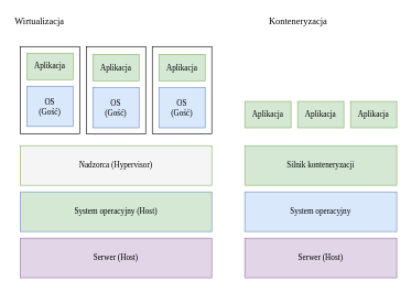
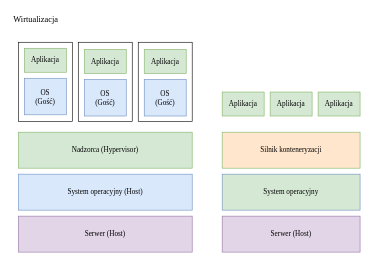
  <mxCell id="0" />
  <mxCell id="1" parent="0" />
  <mxCell id="2" value="" style="rounded=0;whiteSpace=wrap;html=1;" parent="1" vertex="1"><mxGeometry x="30" y="70" width="90" height="132" as="geometry" /></mxCell>
  <mxCell id="3" value="&lt;font face=&quot;Archia&quot;&gt;Aplikacja&lt;/font&gt;" style="rounded=0;whiteSpace=wrap;html=1;fillColor=#d5e8d4;strokeColor=#82b366;" parent="1" vertex="1"><mxGeometry x="40" y="80" width="70" height="40" as="geometry" /></mxCell>
  <mxCell id="4" value="&lt;font face=&quot;Archia&quot;&gt;OS&lt;br&gt;(Gość)&lt;/font&gt;" style="rounded=0;whiteSpace=wrap;html=1;fillColor=#dae8fc;strokeColor=#6c8ebf;" parent="1" vertex="1"><mxGeometry x="40" y="130" width="70" height="61" as="geometry" /></mxCell>
- <mxCell id="5" value="Nadzorca (Hypervisor)" style="rounded=0;whiteSpace=wrap;html=1;rotation=0;fontFamily=Archia;fillColor=#f5f5f5;strokeColor=#82b366;" parent="1" vertex="1"><mxGeometry x="30" y="220" width="290" height="60" as="geometry" /></mxCell>
- <mxCell id="6" value="System operacyjny (Host)" style="rounded=0;whiteSpace=wrap;html=1;rotation=0;fontFamily=Archia;fillColor=#d5e8d4;strokeColor=#6c8ebf;" parent="1" vertex="1"><mxGeometry x="30" y="290" width="290" height="60" as="geometry" /></mxCell>
+ <mxCell id="5" value="Nadzorca (Hypervisor)" style="rounded=0;whiteSpace=wrap;html=1;rotation=0;fontFamily=Archia;fillColor=#d5e8d4;strokeColor=#82b366;" parent="1" vertex="1"><mxGeometry x="30" y="220" width="290" height="60" as="geometry" /></mxCell>
+ <mxCell id="6" value="System operacyjny (Host)" style="rounded=0;whiteSpace=wrap;html=1;rotation=0;fontFamily=Archia;fillColor=#dae8fc;strokeColor=#6c8ebf;" parent="1" vertex="1"><mxGeometry x="30" y="290" width="290" height="60" as="geometry" /></mxCell>
  <mxCell id="7" value="Serwer (Host)" style="rounded=0;whiteSpace=wrap;html=1;rotation=0;fontFamily=Archia;fillColor=#e1d5e7;strokeColor=#9673a6;" parent="1" vertex="1"><mxGeometry x="30" y="360" width="290" height="60" as="geometry" /></mxCell>
  <mxCell id="8" value="&lt;font face=&quot;Archia&quot; style=&quot;font-size: 14px;&quot;&gt;Wirtualizacja&lt;/font&gt;" style="text;html=1;resizable=0;points=[];autosize=1;align=left;verticalAlign=top;spacingTop=-4;fontSize=14;" parent="1" vertex="1"><mxGeometry x="20" y="20" width="100" height="20" as="geometry" /></mxCell>
- <mxCell id="9" value="&lt;font face=&quot;Archia&quot; style=&quot;font-size: 14px&quot;&gt;Konteneryzacja&lt;br&gt;&lt;/font&gt;" style="text;html=1;resizable=0;points=[];autosize=1;align=left;verticalAlign=top;spacingTop=-4;fontSize=14;" parent="1" vertex="1"><mxGeometry x="405" y="20" width="130" height="20" as="geometry" /></mxCell>
  <mxCell id="10" value="&lt;font face=&quot;Archia&quot;&gt;Aplikacja&lt;/font&gt;" style="rounded=0;whiteSpace=wrap;html=1;fillColor=#d5e8d4;strokeColor=#82b366;" parent="1" vertex="1"><mxGeometry x="370" y="153" width="70" height="40" as="geometry" /></mxCell>
  <mxCell id="11" value="&lt;font face=&quot;Archia&quot;&gt;Aplikacja&lt;/font&gt;" style="rounded=0;whiteSpace=wrap;html=1;fillColor=#d5e8d4;strokeColor=#82b366;" parent="1" vertex="1"><mxGeometry x="450" y="153" width="70" height="40" as="geometry" /></mxCell>
  <mxCell id="12" value="&lt;font face=&quot;Archia&quot;&gt;Aplikacja&lt;/font&gt;" style="rounded=0;whiteSpace=wrap;html=1;fillColor=#d5e8d4;strokeColor=#82b366;" parent="1" vertex="1"><mxGeometry x="530" y="153" width="70" height="40" as="geometry" /></mxCell>
  <mxCell id="13" value="" style="rounded=0;whiteSpace=wrap;html=1;" parent="1" vertex="1"><mxGeometry x="130" y="70" width="90" height="132" as="geometry" /></mxCell>
  <mxCell id="14" value="&lt;font face=&quot;Archia&quot;&gt;Aplikacja&lt;/font&gt;" style="rounded=0;whiteSpace=wrap;html=1;fillColor=#d5e8d4;strokeColor=#82b366;" parent="1" vertex="1"><mxGeometry x="140" y="82" width="70" height="40" as="geometry" /></mxCell>
  <mxCell id="15" value="&lt;font face=&quot;Archia&quot;&gt;OS&lt;br&gt;(Gość)&lt;/font&gt;" style="rounded=0;whiteSpace=wrap;html=1;fillColor=#dae8fc;strokeColor=#6c8ebf;" parent="1" vertex="1"><mxGeometry x="140" y="132" width="70" height="61" as="geometry" /></mxCell>
  <mxCell id="16" value="" style="rounded=0;whiteSpace=wrap;html=1;" parent="1" vertex="1"><mxGeometry x="230" y="70" width="90" height="132" as="geometry" /></mxCell>
  <mxCell id="17" value="&lt;font face=&quot;Archia&quot;&gt;Aplikacja&lt;/font&gt;" style="rounded=0;whiteSpace=wrap;html=1;fillColor=#d5e8d4;strokeColor=#82b366;" parent="1" vertex="1"><mxGeometry x="240" y="82" width="70" height="40" as="geometry" /></mxCell>
  <mxCell id="18" value="&lt;font face=&quot;Archia&quot;&gt;OS&lt;br&gt;(Gość)&lt;/font&gt;" style="rounded=0;whiteSpace=wrap;html=1;fillColor=#dae8fc;strokeColor=#6c8ebf;" parent="1" vertex="1"><mxGeometry x="240" y="132" width="70" height="61" as="geometry" /></mxCell>
- <mxCell id="19" value="Silnik konteneryzacji" style="rounded=0;whiteSpace=wrap;html=1;rotation=0;fontFamily=Archia;fillColor=#d5e8d4;strokeColor=#82b366;" parent="1" vertex="1"><mxGeometry x="370" y="220" width="230" height="60" as="geometry" /></mxCell>
- <mxCell id="20" value="System operacyjny" style="rounded=0;whiteSpace=wrap;html=1;rotation=0;fontFamily=Archia;fillColor=#dae8fc;strokeColor=#6c8ebf;" parent="1" vertex="1"><mxGeometry x="370" y="290" width="230" height="60" as="geometry" /></mxCell>
+ <mxCell id="19" value="Silnik konteneryzacji" style="rounded=0;whiteSpace=wrap;html=1;rotation=0;fontFamily=Archia;fillColor=#ffe6cc;strokeColor=#82b366;" parent="1" vertex="1"><mxGeometry x="370" y="220" width="230" height="60" as="geometry" /></mxCell>
+ <mxCell id="20" value="System operacyjny" style="rounded=0;whiteSpace=wrap;html=1;rotation=0;fontFamily=Archia;fillColor=#d5e8d4;strokeColor=#6c8ebf;" parent="1" vertex="1"><mxGeometry x="370" y="290" width="230" height="60" as="geometry" /></mxCell>
  <mxCell id="21" value="Serwer (Host)" style="rounded=0;whiteSpace=wrap;html=1;rotation=0;fontFamily=Archia;fillColor=#e1d5e7;strokeColor=#9673a6;" parent="1" vertex="1"><mxGeometry x="370" y="360" width="230" height="60" as="geometry" /></mxCell>
